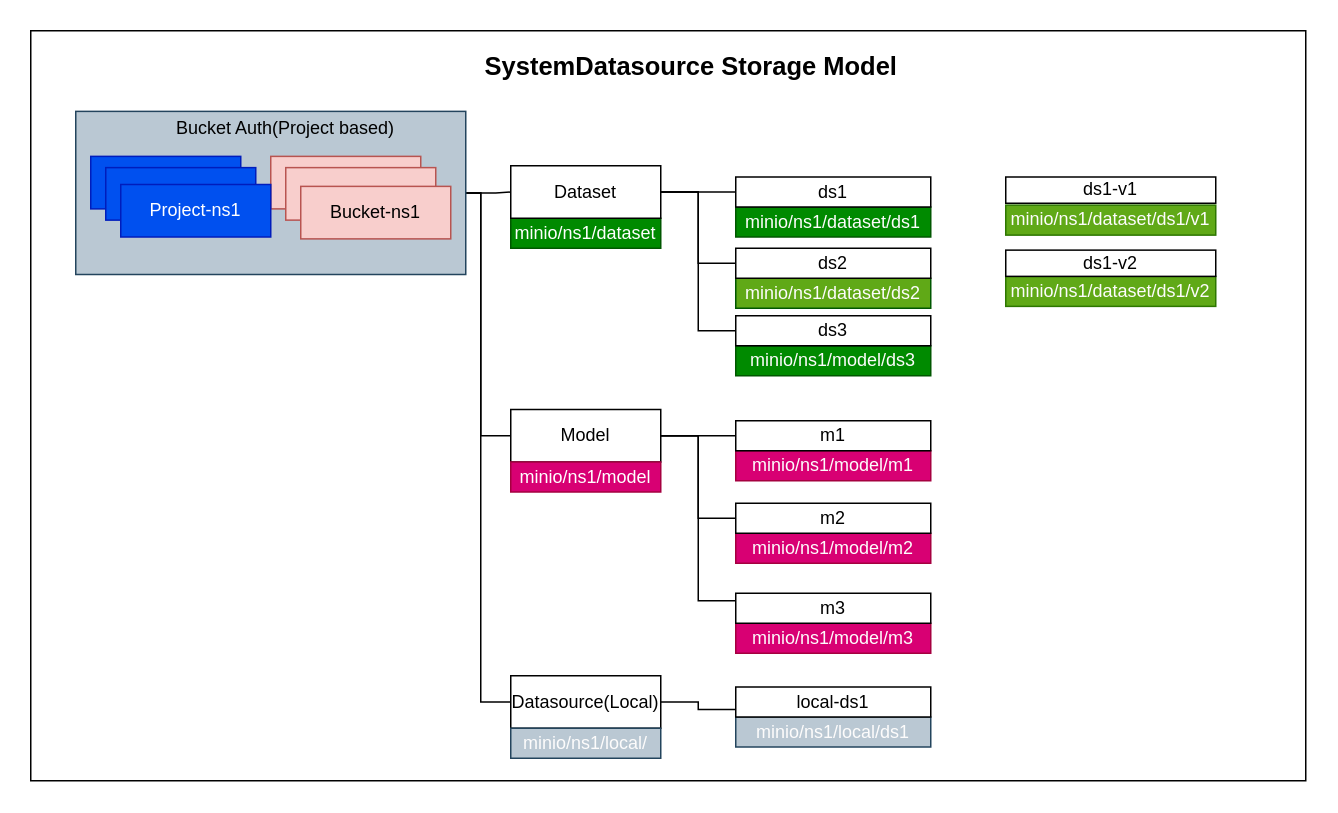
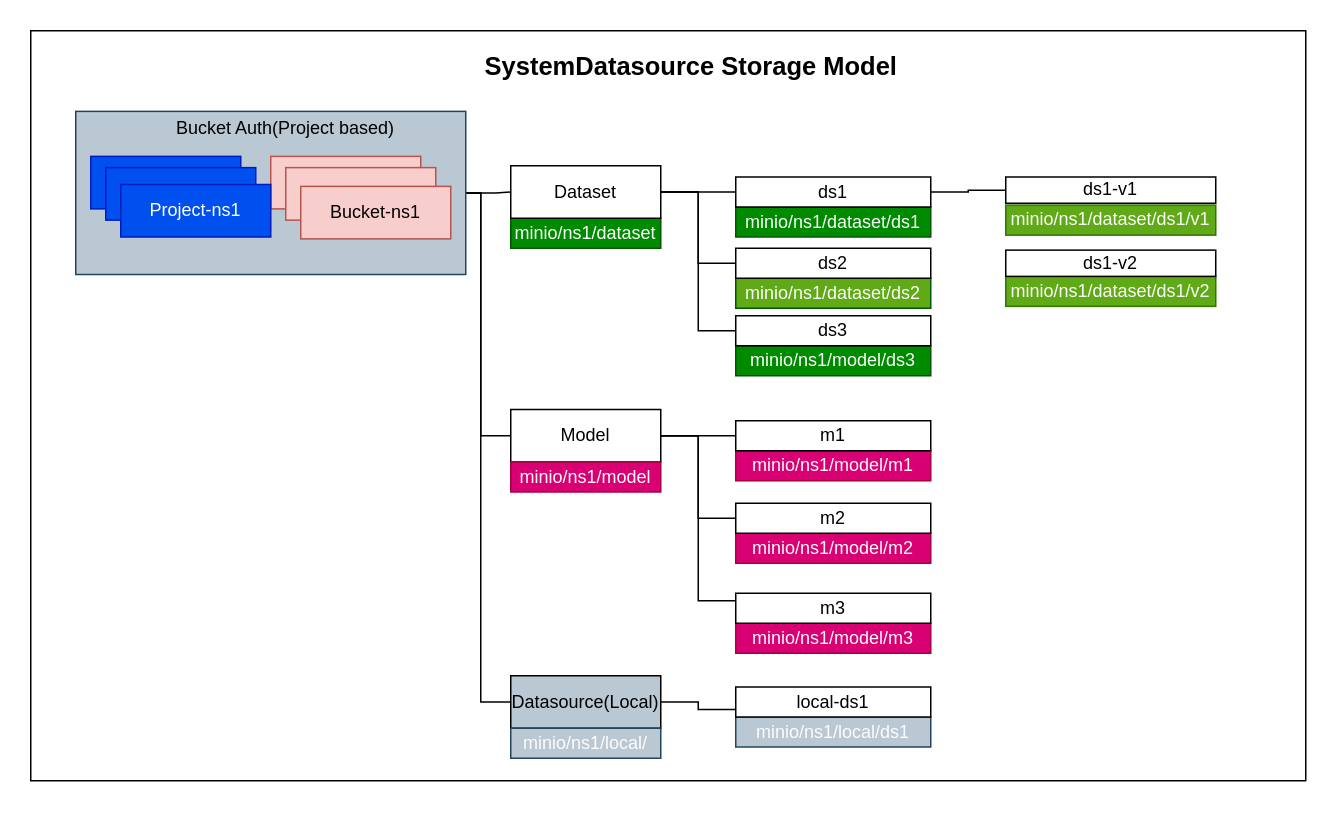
  <mxCell id="0" />
  <mxCell id="1" parent="0" />
  <mxCell id="2" value="" style="rounded=0;whiteSpace=wrap;html=1;" parent="1" vertex="1"><mxGeometry x="20" y="20" width="850" height="500" as="geometry" /></mxCell>
  <mxCell id="3" style="edgeStyle=orthogonalEdgeStyle;rounded=0;orthogonalLoop=1;jettySize=auto;html=1;entryX=0;entryY=0.5;entryDx=0;entryDy=0;fontSize=17;fontColor=#FDFCFC;endArrow=none;endFill=0;" parent="1" source="6" target="14" edge="1"><mxGeometry relative="1" as="geometry" /></mxCell>
  <mxCell id="4" style="edgeStyle=orthogonalEdgeStyle;rounded=0;orthogonalLoop=1;jettySize=auto;html=1;entryX=0;entryY=0.5;entryDx=0;entryDy=0;fontSize=17;fontColor=#FDFCFC;endArrow=none;endFill=0;" parent="1" source="6" target="18" edge="1"><mxGeometry relative="1" as="geometry"><Array as="points"><mxPoint x="320" y="128" /><mxPoint x="320" y="290" /></Array></mxGeometry></mxCell>
  <mxCell id="5" style="edgeStyle=orthogonalEdgeStyle;rounded=0;orthogonalLoop=1;jettySize=auto;html=1;entryX=0;entryY=0.5;entryDx=0;entryDy=0;fontSize=17;fontColor=#FDFCFC;endArrow=none;endFill=0;" parent="1" source="6" target="43" edge="1"><mxGeometry relative="1" as="geometry"><Array as="points"><mxPoint x="320" y="128" /><mxPoint x="320" y="468" /></Array></mxGeometry></mxCell>
  <mxCell id="6" value="" style="rounded=0;whiteSpace=wrap;html=1;fillColor=#bac8d3;strokeColor=#23445d;" parent="1" vertex="1"><mxGeometry x="50" y="73.75" width="260" height="108.75" as="geometry" /></mxCell>
  <mxCell id="7" value="Bucket Auth(Project based)" style="text;html=1;strokeColor=none;fillColor=none;align=center;verticalAlign=middle;whiteSpace=wrap;rounded=0;" parent="1" vertex="1"><mxGeometry x="110" y="60" width="160" height="50" as="geometry" /></mxCell>
  <mxCell id="8" value="项目-ns1" style="rounded=0;whiteSpace=wrap;html=1;fillColor=#0050ef;fontColor=#ffffff;strokeColor=#001DBC;" parent="1" vertex="1"><mxGeometry x="60" y="103.75" width="100" height="35" as="geometry" /></mxCell>
  <mxCell id="9" value="bucket-ns1" style="rounded=0;whiteSpace=wrap;html=1;fillColor=#f8cecc;strokeColor=#b85450;" parent="1" vertex="1"><mxGeometry x="180" y="103.75" width="100" height="35" as="geometry" /></mxCell>
  <mxCell id="10" value="minio/ns1/dataset" style="rounded=0;whiteSpace=wrap;html=1;fillColor=#008a00;strokeColor=#005700;fontColor=#ffffff;" parent="1" vertex="1"><mxGeometry x="340" y="145" width="100" height="20" as="geometry" /></mxCell>
  <mxCell id="11" style="edgeStyle=orthogonalEdgeStyle;rounded=0;orthogonalLoop=1;jettySize=auto;html=1;entryX=0;entryY=0.5;entryDx=0;entryDy=0;fontColor=#FDFCFC;endArrow=none;endFill=0;" parent="1" source="14" target="22" edge="1"><mxGeometry relative="1" as="geometry" /></mxCell>
  <mxCell id="12" style="edgeStyle=orthogonalEdgeStyle;rounded=0;orthogonalLoop=1;jettySize=auto;html=1;entryX=0;entryY=0.5;entryDx=0;entryDy=0;fontColor=#FDFCFC;endArrow=none;endFill=0;" parent="1" source="14" target="24" edge="1"><mxGeometry relative="1" as="geometry" /></mxCell>
  <mxCell id="13" style="edgeStyle=orthogonalEdgeStyle;rounded=0;orthogonalLoop=1;jettySize=auto;html=1;entryX=0;entryY=0.5;entryDx=0;entryDy=0;fontColor=#FDFCFC;endArrow=none;endFill=0;" parent="1" source="14" target="26" edge="1"><mxGeometry relative="1" as="geometry" /></mxCell>
  <mxCell id="14" value="Dataset" style="rounded=0;whiteSpace=wrap;html=1;" parent="1" vertex="1"><mxGeometry x="340" y="110" width="100" height="35" as="geometry" /></mxCell>
  <mxCell id="15" style="edgeStyle=orthogonalEdgeStyle;rounded=0;orthogonalLoop=1;jettySize=auto;html=1;entryX=0;entryY=0.5;entryDx=0;entryDy=0;fontColor=#FDFCFC;endArrow=none;endFill=0;" parent="1" source="18" target="28" edge="1"><mxGeometry relative="1" as="geometry" /></mxCell>
  <mxCell id="16" style="edgeStyle=orthogonalEdgeStyle;rounded=0;orthogonalLoop=1;jettySize=auto;html=1;entryX=0;entryY=0.5;entryDx=0;entryDy=0;fontColor=#FDFCFC;endArrow=none;endFill=0;" parent="1" source="18" target="30" edge="1"><mxGeometry relative="1" as="geometry" /></mxCell>
  <mxCell id="17" style="edgeStyle=orthogonalEdgeStyle;rounded=0;orthogonalLoop=1;jettySize=auto;html=1;entryX=0;entryY=0.25;entryDx=0;entryDy=0;fontColor=#FDFCFC;endArrow=none;endFill=0;" parent="1" source="18" target="32" edge="1"><mxGeometry relative="1" as="geometry" /></mxCell>
  <mxCell id="18" value="Model" style="rounded=0;whiteSpace=wrap;html=1;" parent="1" vertex="1"><mxGeometry x="340" y="272.5" width="100" height="35" as="geometry" /></mxCell>
  <mxCell id="19" value="minio/ns1/model" style="rounded=0;whiteSpace=wrap;html=1;fillColor=#d80073;strokeColor=#A50040;fontColor=#ffffff;" parent="1" vertex="1"><mxGeometry x="340" y="307.5" width="100" height="20" as="geometry" /></mxCell>
  <mxCell id="20" value="&lt;font color=&quot;#fdfcfc&quot;&gt;minio/ns1/dataset/ds1&lt;/font&gt;" style="rounded=0;whiteSpace=wrap;html=1;fillColor=#008a00;strokeColor=#005700;fontColor=#ffffff;" parent="1" vertex="1"><mxGeometry x="490" y="137.5" width="130" height="20" as="geometry" /></mxCell>
+ <mxCell id="21" style="edgeStyle=orthogonalEdgeStyle;rounded=0;orthogonalLoop=1;jettySize=auto;html=1;entryX=0;entryY=0.5;entryDx=0;entryDy=0;fontColor=#FDFCFC;endArrow=none;endFill=0;" parent="1" source="22" target="34" edge="1"><mxGeometry relative="1" as="geometry" /></mxCell>
  <mxCell id="22" value="ds1" style="rounded=0;whiteSpace=wrap;html=1;" parent="1" vertex="1"><mxGeometry x="490" y="117.5" width="130" height="20" as="geometry" /></mxCell>
  <mxCell id="23" value="&lt;font color=&quot;#fdfcfc&quot;&gt;minio/ns1/dataset/ds2&lt;/font&gt;" style="rounded=0;whiteSpace=wrap;html=1;fillColor=#60a917;strokeColor=#005700;fontColor=#ffffff;" parent="1" vertex="1"><mxGeometry x="490" y="185" width="130" height="20" as="geometry" /></mxCell>
  <mxCell id="24" value="ds2" style="rounded=0;whiteSpace=wrap;html=1;" parent="1" vertex="1"><mxGeometry x="490" y="165" width="130" height="20" as="geometry" /></mxCell>
  <mxCell id="25" value="&lt;font color=&quot;#fdfcfc&quot;&gt;minio/ns1/model/ds3&lt;/font&gt;" style="rounded=0;whiteSpace=wrap;html=1;fillColor=#008a00;strokeColor=#005700;fontColor=#ffffff;" parent="1" vertex="1"><mxGeometry x="490" y="230" width="130" height="20" as="geometry" /></mxCell>
  <mxCell id="26" value="ds3" style="rounded=0;whiteSpace=wrap;html=1;" parent="1" vertex="1"><mxGeometry x="490" y="210" width="130" height="20" as="geometry" /></mxCell>
  <mxCell id="27" value="&lt;font color=&quot;#fdfcfc&quot;&gt;minio/ns1/model/m1&lt;/font&gt;" style="rounded=0;whiteSpace=wrap;html=1;fillColor=#d80073;strokeColor=#A50040;fontColor=#ffffff;" parent="1" vertex="1"><mxGeometry x="490" y="300" width="130" height="20" as="geometry" /></mxCell>
  <mxCell id="28" value="m1" style="rounded=0;whiteSpace=wrap;html=1;" parent="1" vertex="1"><mxGeometry x="490" y="280" width="130" height="20" as="geometry" /></mxCell>
  <mxCell id="29" value="&lt;font color=&quot;#fdfcfc&quot;&gt;minio/ns1/model/m2&lt;/font&gt;" style="rounded=0;whiteSpace=wrap;html=1;fillColor=#d80073;strokeColor=#A50040;fontColor=#ffffff;" parent="1" vertex="1"><mxGeometry x="490" y="355" width="130" height="20" as="geometry" /></mxCell>
  <mxCell id="30" value="m2" style="rounded=0;whiteSpace=wrap;html=1;" parent="1" vertex="1"><mxGeometry x="490" y="335" width="130" height="20" as="geometry" /></mxCell>
  <mxCell id="31" value="&lt;font color=&quot;#fdfcfc&quot;&gt;minio/ns1/model/m3&lt;/font&gt;" style="rounded=0;whiteSpace=wrap;html=1;fillColor=#d80073;strokeColor=#A50040;fontColor=#ffffff;" parent="1" vertex="1"><mxGeometry x="490" y="415" width="130" height="20" as="geometry" /></mxCell>
  <mxCell id="32" value="m3" style="rounded=0;whiteSpace=wrap;html=1;" parent="1" vertex="1"><mxGeometry x="490" y="395" width="130" height="20" as="geometry" /></mxCell>
  <mxCell id="33" value="&lt;font color=&quot;#fdfcfc&quot;&gt;minio/ns1/dataset/ds1/v1&lt;/font&gt;" style="rounded=0;whiteSpace=wrap;html=1;fillColor=#60a917;strokeColor=#2D7600;fontColor=#ffffff;" parent="1" vertex="1"><mxGeometry x="670" y="136.25" width="140" height="20" as="geometry" /></mxCell>
  <mxCell id="34" value="ds1-v1" style="rounded=0;whiteSpace=wrap;html=1;" parent="1" vertex="1"><mxGeometry x="670" y="117.5" width="140" height="17.5" as="geometry" /></mxCell>
  <mxCell id="35" value="&lt;font color=&quot;#fdfcfc&quot;&gt;minio/ns1/dataset/ds1/v2&lt;/font&gt;" style="rounded=0;whiteSpace=wrap;html=1;fillColor=#60a917;strokeColor=#2D7600;fontColor=#ffffff;" parent="1" vertex="1"><mxGeometry x="670" y="183.75" width="140" height="20" as="geometry" /></mxCell>
  <mxCell id="36" value="ds1-v2" style="rounded=0;whiteSpace=wrap;html=1;" parent="1" vertex="1"><mxGeometry x="670" y="166.25" width="140" height="17.5" as="geometry" /></mxCell>
  <mxCell id="37" value="&lt;font color=&quot;#000000&quot; style=&quot;font-size: 17px;&quot;&gt;SystemDatasource Storage Model&lt;/font&gt;" style="text;html=1;resizable=0;autosize=1;align=center;verticalAlign=middle;points=[];fillColor=none;strokeColor=none;rounded=0;fontColor=#FDFCFC;fontStyle=1;fontSize=17;" parent="1" vertex="1"><mxGeometry x="300" y="30" width="320" height="30" as="geometry" /></mxCell>
  <mxCell id="38" value="项目-ns1" style="rounded=0;whiteSpace=wrap;html=1;fillColor=#0050ef;fontColor=#ffffff;strokeColor=#001DBC;" parent="1" vertex="1"><mxGeometry x="70" y="111.25" width="100" height="35" as="geometry" /></mxCell>
  <mxCell id="39" value="bucket-ns1" style="rounded=0;whiteSpace=wrap;html=1;fillColor=#f8cecc;strokeColor=#b85450;" parent="1" vertex="1"><mxGeometry x="190" y="111.25" width="100" height="35" as="geometry" /></mxCell>
  <mxCell id="40" value="Project-ns1" style="rounded=0;whiteSpace=wrap;html=1;fillColor=#0050ef;fontColor=#ffffff;strokeColor=#001DBC;" parent="1" vertex="1"><mxGeometry x="80" y="122.5" width="100" height="35" as="geometry" /></mxCell>
  <mxCell id="41" value="Bucket-ns1" style="rounded=0;whiteSpace=wrap;html=1;fillColor=#f8cecc;strokeColor=#b85450;" parent="1" vertex="1"><mxGeometry x="200" y="123.75" width="100" height="35" as="geometry" /></mxCell>
  <mxCell id="42" style="edgeStyle=orthogonalEdgeStyle;rounded=0;orthogonalLoop=1;jettySize=auto;html=1;entryX=0;entryY=0.75;entryDx=0;entryDy=0;fontSize=17;fontColor=#000000;endArrow=none;endFill=0;" parent="1" source="43" target="46" edge="1"><mxGeometry relative="1" as="geometry" /></mxCell>
- <mxCell id="43" value="Datasource(Local)" style="rounded=0;whiteSpace=wrap;html=1;" parent="1" vertex="1"><mxGeometry x="340" y="450" width="100" height="35" as="geometry" /></mxCell>
+ <mxCell id="43" value="Datasource(Local)" style="rounded=0;whiteSpace=wrap;html=1;fillColor=#bac8d3;" parent="1" vertex="1"><mxGeometry x="340" y="450" width="100" height="35" as="geometry" /></mxCell>
  <mxCell id="44" value="minio/ns1/local/" style="rounded=0;whiteSpace=wrap;html=1;fillColor=#bac8d3;strokeColor=#23445d;fontColor=#FDFCFC;" parent="1" vertex="1"><mxGeometry x="340" y="485" width="100" height="20" as="geometry" /></mxCell>
  <mxCell id="45" value="&lt;font color=&quot;#fdfcfc&quot;&gt;minio/ns1/local/ds1&lt;/font&gt;" style="rounded=0;whiteSpace=wrap;html=1;fillColor=#bac8d3;strokeColor=#23445d;" parent="1" vertex="1"><mxGeometry x="490" y="477.5" width="130" height="20" as="geometry" /></mxCell>
  <mxCell id="46" value="local-ds1" style="rounded=0;whiteSpace=wrap;html=1;" parent="1" vertex="1"><mxGeometry x="490" y="457.5" width="130" height="20" as="geometry" /></mxCell>
